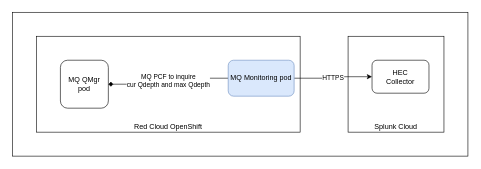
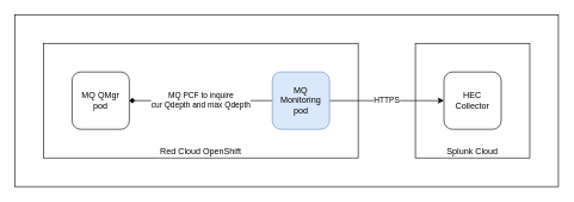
  <mxCell id="0" />
  <mxCell id="1" parent="0" />
  <mxCell id="2" value="" style="rounded=0;whiteSpace=wrap;html=1;" vertex="1" parent="1"><mxGeometry x="20" y="20" width="760" height="240" as="geometry" /></mxCell>
  <mxCell id="3" value="Splunk Cloud" style="rounded=0;whiteSpace=wrap;html=1;verticalAlign=bottom;" vertex="1" parent="1"><mxGeometry x="580" y="60" width="160" height="160" as="geometry" /></mxCell>
  <mxCell id="4" value="Red Cloud OpenShift" style="rounded=0;whiteSpace=wrap;html=1;verticalAlign=bottom;" vertex="1" parent="1"><mxGeometry x="60" y="60" width="440" height="160" as="geometry" /></mxCell>
  <mxCell id="5" value="MQ QMgr&lt;br&gt;pod" style="rounded=1;whiteSpace=wrap;html=1;" vertex="1" parent="1"><mxGeometry x="100" y="100" width="80" height="80" as="geometry" /></mxCell>
  <mxCell id="6" value="MQ PCF to inquire&lt;br&gt;cur Qdepth and max Qdepth" style="edgeStyle=orthogonalEdgeStyle;rounded=0;orthogonalLoop=1;jettySize=auto;html=1;entryX=1;entryY=0.5;entryDx=0;entryDy=0;endArrow=diamond;" edge="1" parent="1" source="8" target="5"><mxGeometry relative="1" as="geometry"><mxPoint as="offset" /></mxGeometry></mxCell>
  <mxCell id="7" value="HTTPS" style="edgeStyle=orthogonalEdgeStyle;rounded=0;orthogonalLoop=1;jettySize=auto;html=1;entryX=0;entryY=0.5;entryDx=0;entryDy=0;" edge="1" parent="1" source="8" target="9"><mxGeometry relative="1" as="geometry" /></mxCell>
- <mxCell id="8" value="MQ Monitoring pod" style="rounded=1;whiteSpace=wrap;html=1;fillColor=#dae8fc;strokeColor=#6c8ebf;" vertex="1" parent="1"><mxGeometry x="380" y="100" width="110" height="60" as="geometry" /></mxCell>
- <mxCell id="9" value="HEC&lt;br&gt;Collector" style="rounded=1;whiteSpace=wrap;html=1;" vertex="1" parent="1"><mxGeometry x="620" y="100" width="95" height="55" as="geometry" /></mxCell>
+ <mxCell id="8" value="MQ Monitoring pod" style="rounded=1;whiteSpace=wrap;html=1;fillColor=#dae8fc;strokeColor=#6c8ebf;" vertex="1" parent="1"><mxGeometry x="380" y="100" width="80" height="80" as="geometry" /></mxCell>
+ <mxCell id="9" value="HEC&lt;br&gt;Collector" style="rounded=1;whiteSpace=wrap;html=1;" vertex="1" parent="1"><mxGeometry x="620" y="100" width="80" height="80" as="geometry" /></mxCell>
